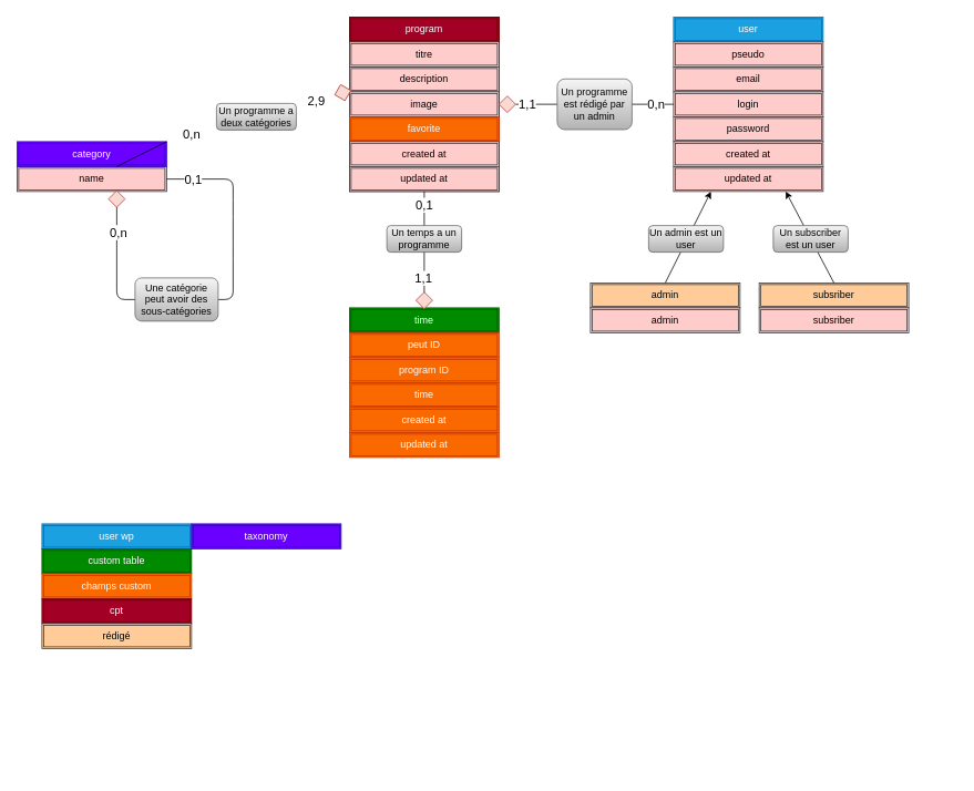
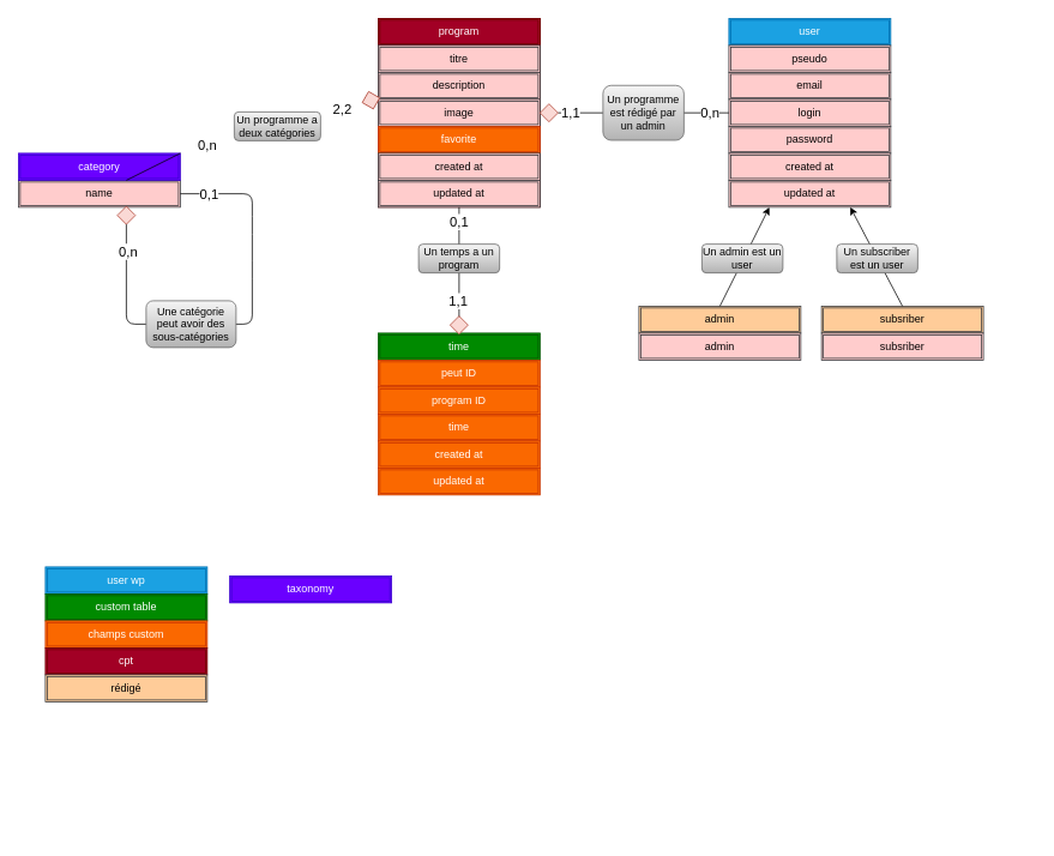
  <mxCell id="0" />
  <mxCell id="1" parent="0" />
  <mxCell id="2" value="" style="group" parent="1" vertex="1" connectable="0"><mxGeometry x="810" y="20" width="180" height="210" as="geometry" /></mxCell>
  <mxCell id="3" value="user" style="shape=ext;double=1;rounded=0;whiteSpace=wrap;html=1;fillColor=#1ba1e2;strokeColor=#006EAF;fontColor=#ffffff;" parent="2" vertex="1"><mxGeometry width="180" height="30" as="geometry" /></mxCell>
  <mxCell id="4" value="&lt;font color=&quot;#000000&quot;&gt;pseudo&lt;/font&gt;" style="shape=ext;double=1;rounded=0;whiteSpace=wrap;html=1;fillColor=#ffcccc;strokeColor=#36393d;" parent="2" vertex="1"><mxGeometry y="30" width="180" height="30" as="geometry" /></mxCell>
  <mxCell id="5" value="&lt;font color=&quot;#000000&quot;&gt;email&lt;/font&gt;" style="shape=ext;double=1;rounded=0;whiteSpace=wrap;html=1;fillColor=#ffcccc;strokeColor=#36393d;" parent="2" vertex="1"><mxGeometry y="60" width="180" height="30" as="geometry" /></mxCell>
  <mxCell id="6" value="&lt;font color=&quot;#000000&quot;&gt;login&lt;/font&gt;" style="shape=ext;double=1;rounded=0;whiteSpace=wrap;html=1;fillColor=#ffcccc;strokeColor=#36393d;" parent="2" vertex="1"><mxGeometry y="90" width="180" height="30" as="geometry" /></mxCell>
  <mxCell id="7" value="&lt;font color=&quot;#000000&quot;&gt;password&lt;/font&gt;" style="shape=ext;double=1;rounded=0;whiteSpace=wrap;html=1;fillColor=#ffcccc;strokeColor=#36393d;" parent="2" vertex="1"><mxGeometry y="120" width="180" height="30" as="geometry" /></mxCell>
  <mxCell id="8" value="&lt;font color=&quot;#000000&quot;&gt;created at&lt;/font&gt;" style="shape=ext;double=1;rounded=0;whiteSpace=wrap;html=1;fillColor=#ffcccc;strokeColor=#36393d;" parent="2" vertex="1"><mxGeometry y="150" width="180" height="30" as="geometry" /></mxCell>
  <mxCell id="9" value="&lt;font color=&quot;#000000&quot;&gt;updated at&lt;/font&gt;" style="shape=ext;double=1;rounded=0;whiteSpace=wrap;html=1;fillColor=#ffcccc;strokeColor=#36393d;" parent="2" vertex="1"><mxGeometry y="180" width="180" height="30" as="geometry" /></mxCell>
  <mxCell id="10" value="" style="group;fillColor=#a20025;strokeColor=#6F0000;fontColor=#ffffff;" parent="1" vertex="1" connectable="0"><mxGeometry x="420" y="20" width="180" height="210" as="geometry" /></mxCell>
  <mxCell id="11" value="program" style="shape=ext;double=1;rounded=0;whiteSpace=wrap;html=1;fillColor=#a20025;strokeColor=#6F0000;fontColor=#ffffff;" parent="10" vertex="1"><mxGeometry width="180" height="30" as="geometry" /></mxCell>
  <mxCell id="12" value="&lt;font color=&quot;#000000&quot;&gt;titre&lt;/font&gt;" style="shape=ext;double=1;rounded=0;whiteSpace=wrap;html=1;fillColor=#ffcccc;strokeColor=#36393d;" parent="10" vertex="1"><mxGeometry y="30" width="180" height="30" as="geometry" /></mxCell>
  <mxCell id="13" value="&lt;font color=&quot;#000000&quot;&gt;description&lt;/font&gt;" style="shape=ext;double=1;rounded=0;whiteSpace=wrap;html=1;fillColor=#ffcccc;strokeColor=#36393d;" parent="10" vertex="1"><mxGeometry y="60" width="180" height="30" as="geometry" /></mxCell>
  <mxCell id="14" value="&lt;font color=&quot;#000000&quot;&gt;image&lt;/font&gt;" style="shape=ext;double=1;rounded=0;whiteSpace=wrap;html=1;fillColor=#ffcccc;strokeColor=#36393d;" parent="10" vertex="1"><mxGeometry y="90" width="180" height="30" as="geometry" /></mxCell>
  <mxCell id="15" value="favorite" style="shape=ext;double=1;rounded=0;whiteSpace=wrap;html=1;fillColor=#fa6800;strokeColor=#C73500;fontColor=#ffffff;" parent="10" vertex="1"><mxGeometry y="120" width="180" height="30" as="geometry" /></mxCell>
  <mxCell id="16" value="&lt;font color=&quot;#000000&quot;&gt;created at&lt;/font&gt;" style="shape=ext;double=1;rounded=0;whiteSpace=wrap;html=1;fillColor=#ffcccc;strokeColor=#36393d;" parent="10" vertex="1"><mxGeometry y="150" width="180" height="30" as="geometry" /></mxCell>
  <mxCell id="17" value="&lt;font color=&quot;#000000&quot;&gt;updated at&lt;/font&gt;" style="shape=ext;double=1;rounded=0;whiteSpace=wrap;html=1;fillColor=#ffcccc;strokeColor=#36393d;" parent="10" vertex="1"><mxGeometry y="180" width="180" height="30" as="geometry" /></mxCell>
  <mxCell id="18" value="" style="group" parent="1" vertex="1" connectable="0"><mxGeometry x="20" y="170" width="300" height="90" as="geometry" /></mxCell>
  <mxCell id="19" value="&lt;font color=&quot;#000000&quot;&gt;name&lt;/font&gt;" style="shape=ext;double=1;rounded=0;whiteSpace=wrap;html=1;fillColor=#ffcccc;strokeColor=#36393d;" parent="18" vertex="1"><mxGeometry y="30" width="180" height="30" as="geometry" /></mxCell>
  <mxCell id="20" value="category" style="shape=ext;double=1;rounded=0;whiteSpace=wrap;html=1;fillColor=#6a00ff;strokeColor=#3700CC;fontColor=#ffffff;" parent="18" vertex="1"><mxGeometry width="180" height="30" as="geometry" /></mxCell>
  <mxCell id="21" value="" style="group" parent="1" vertex="1" connectable="0"><mxGeometry x="420" y="370" width="180" height="210" as="geometry" /></mxCell>
  <mxCell id="22" value="time" style="shape=ext;double=1;rounded=0;whiteSpace=wrap;html=1;fillColor=#008a00;strokeColor=#005700;fontColor=#ffffff;" parent="21" vertex="1"><mxGeometry width="180" height="30" as="geometry" /></mxCell>
  <mxCell id="23" value="peut ID" style="shape=ext;double=1;rounded=0;whiteSpace=wrap;html=1;fillColor=#fa6800;strokeColor=#C73500;fontColor=#ffffff;" parent="21" vertex="1"><mxGeometry y="30" width="180" height="30" as="geometry" /></mxCell>
  <mxCell id="24" value="program ID" style="shape=ext;double=1;rounded=0;whiteSpace=wrap;html=1;fillColor=#fa6800;strokeColor=#C73500;fontColor=#ffffff;" parent="21" vertex="1"><mxGeometry y="60" width="180" height="30" as="geometry" /></mxCell>
  <mxCell id="25" value="time" style="shape=ext;double=1;rounded=0;whiteSpace=wrap;html=1;fillColor=#fa6800;strokeColor=#C73500;fontColor=#ffffff;" parent="21" vertex="1"><mxGeometry y="90" width="180" height="30" as="geometry" /></mxCell>
  <mxCell id="26" value="created at" style="shape=ext;double=1;rounded=0;whiteSpace=wrap;html=1;fillColor=#fa6800;strokeColor=#C73500;fontColor=#ffffff;" parent="21" vertex="1"><mxGeometry y="120" width="180" height="30" as="geometry" /></mxCell>
  <mxCell id="27" value="updated at" style="shape=ext;double=1;rounded=0;whiteSpace=wrap;html=1;fillColor=#fa6800;strokeColor=#C73500;fontColor=#ffffff;" parent="21" vertex="1"><mxGeometry y="150" width="180" height="30" as="geometry" /></mxCell>
  <mxCell id="28" value="" style="rhombus;whiteSpace=wrap;html=1;fillColor=#fad9d5;strokeColor=#ae4132;" parent="1" vertex="1"><mxGeometry x="130" y="229" width="20" height="20" as="geometry" /></mxCell>
  <mxCell id="29" value="" style="endArrow=none;html=1;exitX=1;exitY=0.5;exitDx=0;exitDy=0;entryX=0.5;entryY=1;entryDx=0;entryDy=0;" parent="1" source="19" target="28" edge="1"><mxGeometry width="50" height="50" relative="1" as="geometry"><mxPoint x="280" y="455" as="sourcePoint" /><mxPoint x="120" y="300" as="targetPoint" /><Array as="points"><mxPoint x="280" y="215" /><mxPoint x="280" y="250" /><mxPoint x="280" y="300" /><mxPoint x="280" y="360" /><mxPoint x="230" y="360" /><mxPoint x="140" y="360" /></Array></mxGeometry></mxCell>
  <mxCell id="30" value="0,n" style="edgeLabel;html=1;align=center;verticalAlign=middle;resizable=0;points=[];fontSize=15;" parent="29" vertex="1" connectable="0"><mxGeometry x="0.878" y="-1" relative="1" as="geometry"><mxPoint as="offset" /></mxGeometry></mxCell>
  <mxCell id="31" value="" style="endArrow=none;html=1;exitX=0.5;exitY=0;exitDx=0;exitDy=0;" parent="1" source="28" edge="1"><mxGeometry width="50" height="50" relative="1" as="geometry"><mxPoint x="540" y="360" as="sourcePoint" /><mxPoint x="140" y="229" as="targetPoint" /><Array as="points" /></mxGeometry></mxCell>
  <mxCell id="32" value="0,1" style="edgeLabel;html=1;align=center;verticalAlign=middle;resizable=0;points=[];fontSize=15;" vertex="1" connectable="0" parent="1"><mxGeometry x="220" y="213" as="geometry"><mxPoint x="11" y="1" as="offset" /></mxGeometry></mxCell>
  <mxCell id="33" value="&lt;font color=&quot;#000000&quot;&gt;Une catégorie peut avoir des sous-catégories&lt;/font&gt;" style="rounded=1;whiteSpace=wrap;html=1;gradientColor=#b3b3b3;fillColor=#f5f5f5;strokeColor=#666666;" vertex="1" parent="1"><mxGeometry x="162" y="334" width="100" height="52" as="geometry" /></mxCell>
  <mxCell id="34" value="" style="endArrow=none;html=1;exitX=1;exitY=0;exitDx=0;exitDy=0;" edge="1" parent="1" source="20" target="19"><mxGeometry width="50" height="50" relative="1" as="geometry"><mxPoint x="480" y="350" as="sourcePoint" /><mxPoint x="530" y="300" as="targetPoint" /></mxGeometry></mxCell>
- <mxCell id="35" value="2,9" style="edgeLabel;html=1;align=center;verticalAlign=middle;resizable=0;points=[];fontSize=15;" vertex="1" connectable="0" parent="1"><mxGeometry x="368" y="118" as="geometry"><mxPoint x="11" y="1" as="offset" /></mxGeometry></mxCell>
+ <mxCell id="35" value="2,2" style="edgeLabel;html=1;align=center;verticalAlign=middle;resizable=0;points=[];fontSize=15;" vertex="1" connectable="0" parent="1"><mxGeometry x="368" y="118" as="geometry"><mxPoint x="11" y="1" as="offset" /></mxGeometry></mxCell>
  <mxCell id="36" value="0,n" style="edgeLabel;html=1;align=center;verticalAlign=middle;resizable=0;points=[];fontSize=15;" vertex="1" connectable="0" parent="1"><mxGeometry x="242" y="157" as="geometry"><mxPoint x="-13" y="3" as="offset" /></mxGeometry></mxCell>
  <mxCell id="37" value="&lt;font color=&quot;#000000&quot;&gt;Un programme a deux catégories&lt;/font&gt;" style="rounded=1;whiteSpace=wrap;html=1;gradientColor=#b3b3b3;fillColor=#f5f5f5;strokeColor=#666666;" vertex="1" parent="1"><mxGeometry x="260" y="124" width="96" height="32" as="geometry" /></mxCell>
  <mxCell id="38" value="" style="endArrow=none;html=1;entryX=0.5;entryY=1;entryDx=0;entryDy=0;exitX=0.5;exitY=0;exitDx=0;exitDy=0;" edge="1" parent="1" source="22" target="17"><mxGeometry width="50" height="50" relative="1" as="geometry"><mxPoint x="480" y="350" as="sourcePoint" /><mxPoint x="530" y="300" as="targetPoint" /></mxGeometry></mxCell>
  <mxCell id="39" value="" style="rhombus;whiteSpace=wrap;html=1;fillColor=#fad9d5;strokeColor=#ae4132;rotation=0;" vertex="1" parent="1"><mxGeometry x="500" y="351" width="20" height="20" as="geometry" /></mxCell>
  <mxCell id="40" value="0,1" style="edgeLabel;html=1;align=center;verticalAlign=middle;resizable=0;points=[];fontSize=15;" vertex="1" connectable="0" parent="1"><mxGeometry x="517" y="249" as="geometry"><mxPoint x="-8" y="-4" as="offset" /></mxGeometry></mxCell>
  <mxCell id="41" value="1,1" style="edgeLabel;html=1;align=center;verticalAlign=middle;resizable=0;points=[];fontSize=15;" vertex="1" connectable="0" parent="1"><mxGeometry x="525" y="335" as="geometry"><mxPoint x="-17" y="-2" as="offset" /></mxGeometry></mxCell>
- <mxCell id="42" value="&lt;font color=&quot;#000000&quot;&gt;Un temps a un programme&lt;/font&gt;" style="rounded=1;whiteSpace=wrap;html=1;gradientColor=#b3b3b3;fillColor=#f5f5f5;strokeColor=#666666;" vertex="1" parent="1"><mxGeometry x="465" y="271" width="90" height="32" as="geometry" /></mxCell>
+ <mxCell id="42" value="&lt;font color=&quot;#000000&quot;&gt;Un temps a un program&lt;/font&gt;" style="rounded=1;whiteSpace=wrap;html=1;gradientColor=#b3b3b3;fillColor=#f5f5f5;strokeColor=#666666;" vertex="1" parent="1"><mxGeometry x="465" y="271" width="90" height="32" as="geometry" /></mxCell>
  <mxCell id="43" value="" style="endArrow=none;html=1;entryX=0;entryY=0.5;entryDx=0;entryDy=0;exitX=1;exitY=0.5;exitDx=0;exitDy=0;" edge="1" parent="1" source="44" target="6"><mxGeometry width="50" height="50" relative="1" as="geometry"><mxPoint x="480" y="270" as="sourcePoint" /><mxPoint x="530" y="220" as="targetPoint" /></mxGeometry></mxCell>
  <mxCell id="44" value="" style="rhombus;whiteSpace=wrap;html=1;fillColor=#fad9d5;strokeColor=#ae4132;rotation=0;" vertex="1" parent="1"><mxGeometry x="600" y="115" width="20" height="20" as="geometry" /></mxCell>
  <mxCell id="45" value="" style="endArrow=none;html=1;entryX=0;entryY=0.5;entryDx=0;entryDy=0;exitX=1;exitY=0.5;exitDx=0;exitDy=0;" edge="1" parent="1" source="14" target="44"><mxGeometry width="50" height="50" relative="1" as="geometry"><mxPoint x="600" y="125" as="sourcePoint" /><mxPoint x="810" y="125" as="targetPoint" /></mxGeometry></mxCell>
  <mxCell id="46" value="1,1" style="edgeLabel;html=1;align=center;verticalAlign=middle;resizable=0;points=[];fontSize=15;" vertex="1" connectable="0" parent="1"><mxGeometry x="650" y="125" as="geometry"><mxPoint x="-17" y="-2" as="offset" /></mxGeometry></mxCell>
  <mxCell id="47" value="0,n" style="edgeLabel;html=1;align=center;verticalAlign=middle;resizable=0;points=[];fontSize=15;" vertex="1" connectable="0" parent="1"><mxGeometry x="805" y="125" as="geometry"><mxPoint x="-17" y="-2" as="offset" /></mxGeometry></mxCell>
  <mxCell id="48" value="&lt;font color=&quot;#000000&quot;&gt;Un programme est rédigé par un admin&lt;/font&gt;" style="rounded=1;whiteSpace=wrap;html=1;gradientColor=#b3b3b3;fillColor=#f5f5f5;strokeColor=#666666;" vertex="1" parent="1"><mxGeometry x="670" y="94.5" width="90" height="61" as="geometry" /></mxCell>
  <mxCell id="49" value="" style="group" vertex="1" connectable="0" parent="1"><mxGeometry x="767" y="340" width="180" height="210" as="geometry" /></mxCell>
  <mxCell id="50" value="&lt;font color=&quot;#000000&quot;&gt;admin&lt;/font&gt;" style="shape=ext;double=1;rounded=0;whiteSpace=wrap;html=1;fillColor=#ffcc99;strokeColor=#36393d;" vertex="1" parent="49"><mxGeometry x="-57" width="180" height="30" as="geometry" /></mxCell>
  <mxCell id="51" value="&lt;font color=&quot;#000000&quot;&gt;admin&lt;/font&gt;" style="shape=ext;double=1;rounded=0;whiteSpace=wrap;html=1;fillColor=#ffcccc;strokeColor=#36393d;" vertex="1" parent="49"><mxGeometry x="-57" y="30" width="180" height="30" as="geometry" /></mxCell>
  <mxCell id="52" value="" style="group" vertex="1" connectable="0" parent="1"><mxGeometry x="970" y="340" width="180" height="210" as="geometry" /></mxCell>
  <mxCell id="53" value="&lt;font color=&quot;#000000&quot;&gt;subsriber&lt;/font&gt;" style="shape=ext;double=1;rounded=0;whiteSpace=wrap;html=1;fillColor=#ffcc99;strokeColor=#36393d;" vertex="1" parent="52"><mxGeometry x="-57" width="180" height="30" as="geometry" /></mxCell>
  <mxCell id="54" value="&lt;span style=&quot;color: rgb(0 , 0 , 0)&quot;&gt;subsriber&lt;/span&gt;" style="shape=ext;double=1;rounded=0;whiteSpace=wrap;html=1;fillColor=#ffcccc;strokeColor=#36393d;" vertex="1" parent="52"><mxGeometry x="-57" y="30" width="180" height="30" as="geometry" /></mxCell>
  <mxCell id="55" value="" style="endArrow=classic;html=1;entryX=0.25;entryY=1;entryDx=0;entryDy=0;exitX=0.5;exitY=0;exitDx=0;exitDy=0;" edge="1" parent="1" source="50" target="9"><mxGeometry width="50" height="50" relative="1" as="geometry"><mxPoint x="750" y="370" as="sourcePoint" /><mxPoint x="800" y="320" as="targetPoint" /></mxGeometry></mxCell>
  <mxCell id="56" value="" style="endArrow=classic;html=1;entryX=0.75;entryY=1;entryDx=0;entryDy=0;exitX=0.5;exitY=0;exitDx=0;exitDy=0;" edge="1" parent="1" source="53" target="9"><mxGeometry width="50" height="50" relative="1" as="geometry"><mxPoint x="810" y="350" as="sourcePoint" /><mxPoint x="865" y="240" as="targetPoint" /></mxGeometry></mxCell>
  <mxCell id="57" value="&lt;font color=&quot;#000000&quot;&gt;Un admin est un user&lt;/font&gt;" style="rounded=1;whiteSpace=wrap;html=1;gradientColor=#b3b3b3;fillColor=#f5f5f5;strokeColor=#666666;" vertex="1" parent="1"><mxGeometry x="780" y="271" width="90" height="32" as="geometry" /></mxCell>
  <mxCell id="58" value="&lt;font color=&quot;#000000&quot;&gt;Un subscriber est un user&lt;/font&gt;" style="rounded=1;whiteSpace=wrap;html=1;gradientColor=#b3b3b3;fillColor=#f5f5f5;strokeColor=#666666;" vertex="1" parent="1"><mxGeometry x="930" y="271" width="90" height="32" as="geometry" /></mxCell>
  <mxCell id="59" value="" style="group" vertex="1" connectable="0" parent="1"><mxGeometry x="50" y="630" width="180" height="300" as="geometry" /></mxCell>
  <mxCell id="60" value="user wp" style="shape=ext;double=1;rounded=0;whiteSpace=wrap;html=1;fillColor=#1ba1e2;strokeColor=#006EAF;fontColor=#ffffff;" vertex="1" parent="59"><mxGeometry width="180" height="30" as="geometry" /></mxCell>
  <mxCell id="61" value="" style="group" vertex="1" connectable="0" parent="59"><mxGeometry y="30" width="180" height="270" as="geometry" /></mxCell>
  <mxCell id="62" value="custom table" style="shape=ext;double=1;rounded=0;whiteSpace=wrap;html=1;fillColor=#008a00;strokeColor=#005700;fontColor=#ffffff;" vertex="1" parent="61"><mxGeometry width="180" height="30" as="geometry" /></mxCell>
  <mxCell id="63" value="champs custom" style="shape=ext;double=1;rounded=0;whiteSpace=wrap;html=1;fillColor=#fa6800;strokeColor=#C73500;fontColor=#ffffff;" vertex="1" parent="61"><mxGeometry y="30" width="180" height="30" as="geometry" /></mxCell>
  <mxCell id="64" value="" style="group;fontColor=#ffffff;" vertex="1" connectable="0" parent="61"><mxGeometry y="60" width="180" height="210" as="geometry" /></mxCell>
  <mxCell id="65" value="cpt" style="shape=ext;double=1;rounded=0;whiteSpace=wrap;html=1;fillColor=#a20025;strokeColor=#6F0000;fontColor=#ffffff;" vertex="1" parent="64"><mxGeometry width="180" height="30" as="geometry" /></mxCell>
  <mxCell id="66" value="&lt;font color=&quot;#000000&quot;&gt;rédigé&lt;/font&gt;" style="shape=ext;double=1;rounded=0;whiteSpace=wrap;html=1;fillColor=#ffcc99;strokeColor=#36393d;" vertex="1" parent="64"><mxGeometry y="30" width="180" height="30" as="geometry" /></mxCell>
- <mxCell id="67" value="taxonomy" style="shape=ext;double=1;rounded=0;whiteSpace=wrap;html=1;fillColor=#6a00ff;strokeColor=#3700CC;fontColor=#ffffff;" vertex="1" parent="1"><mxGeometry x="230" y="630" width="180" height="30" as="geometry" /></mxCell>
+ <mxCell id="67" value="taxonomy" style="shape=ext;double=1;rounded=0;whiteSpace=wrap;html=1;fillColor=#6a00ff;strokeColor=#3700CC;fontColor=#ffffff;" vertex="1" parent="1"><mxGeometry x="255" y="640" width="180" height="30" as="geometry" /></mxCell>
  <mxCell id="68" value="" style="rhombus;whiteSpace=wrap;html=1;fillColor=#fad9d5;strokeColor=#ae4132;rotation=-15;" vertex="1" parent="1"><mxGeometry x="402" y="101" width="20" height="20" as="geometry" /></mxCell>
